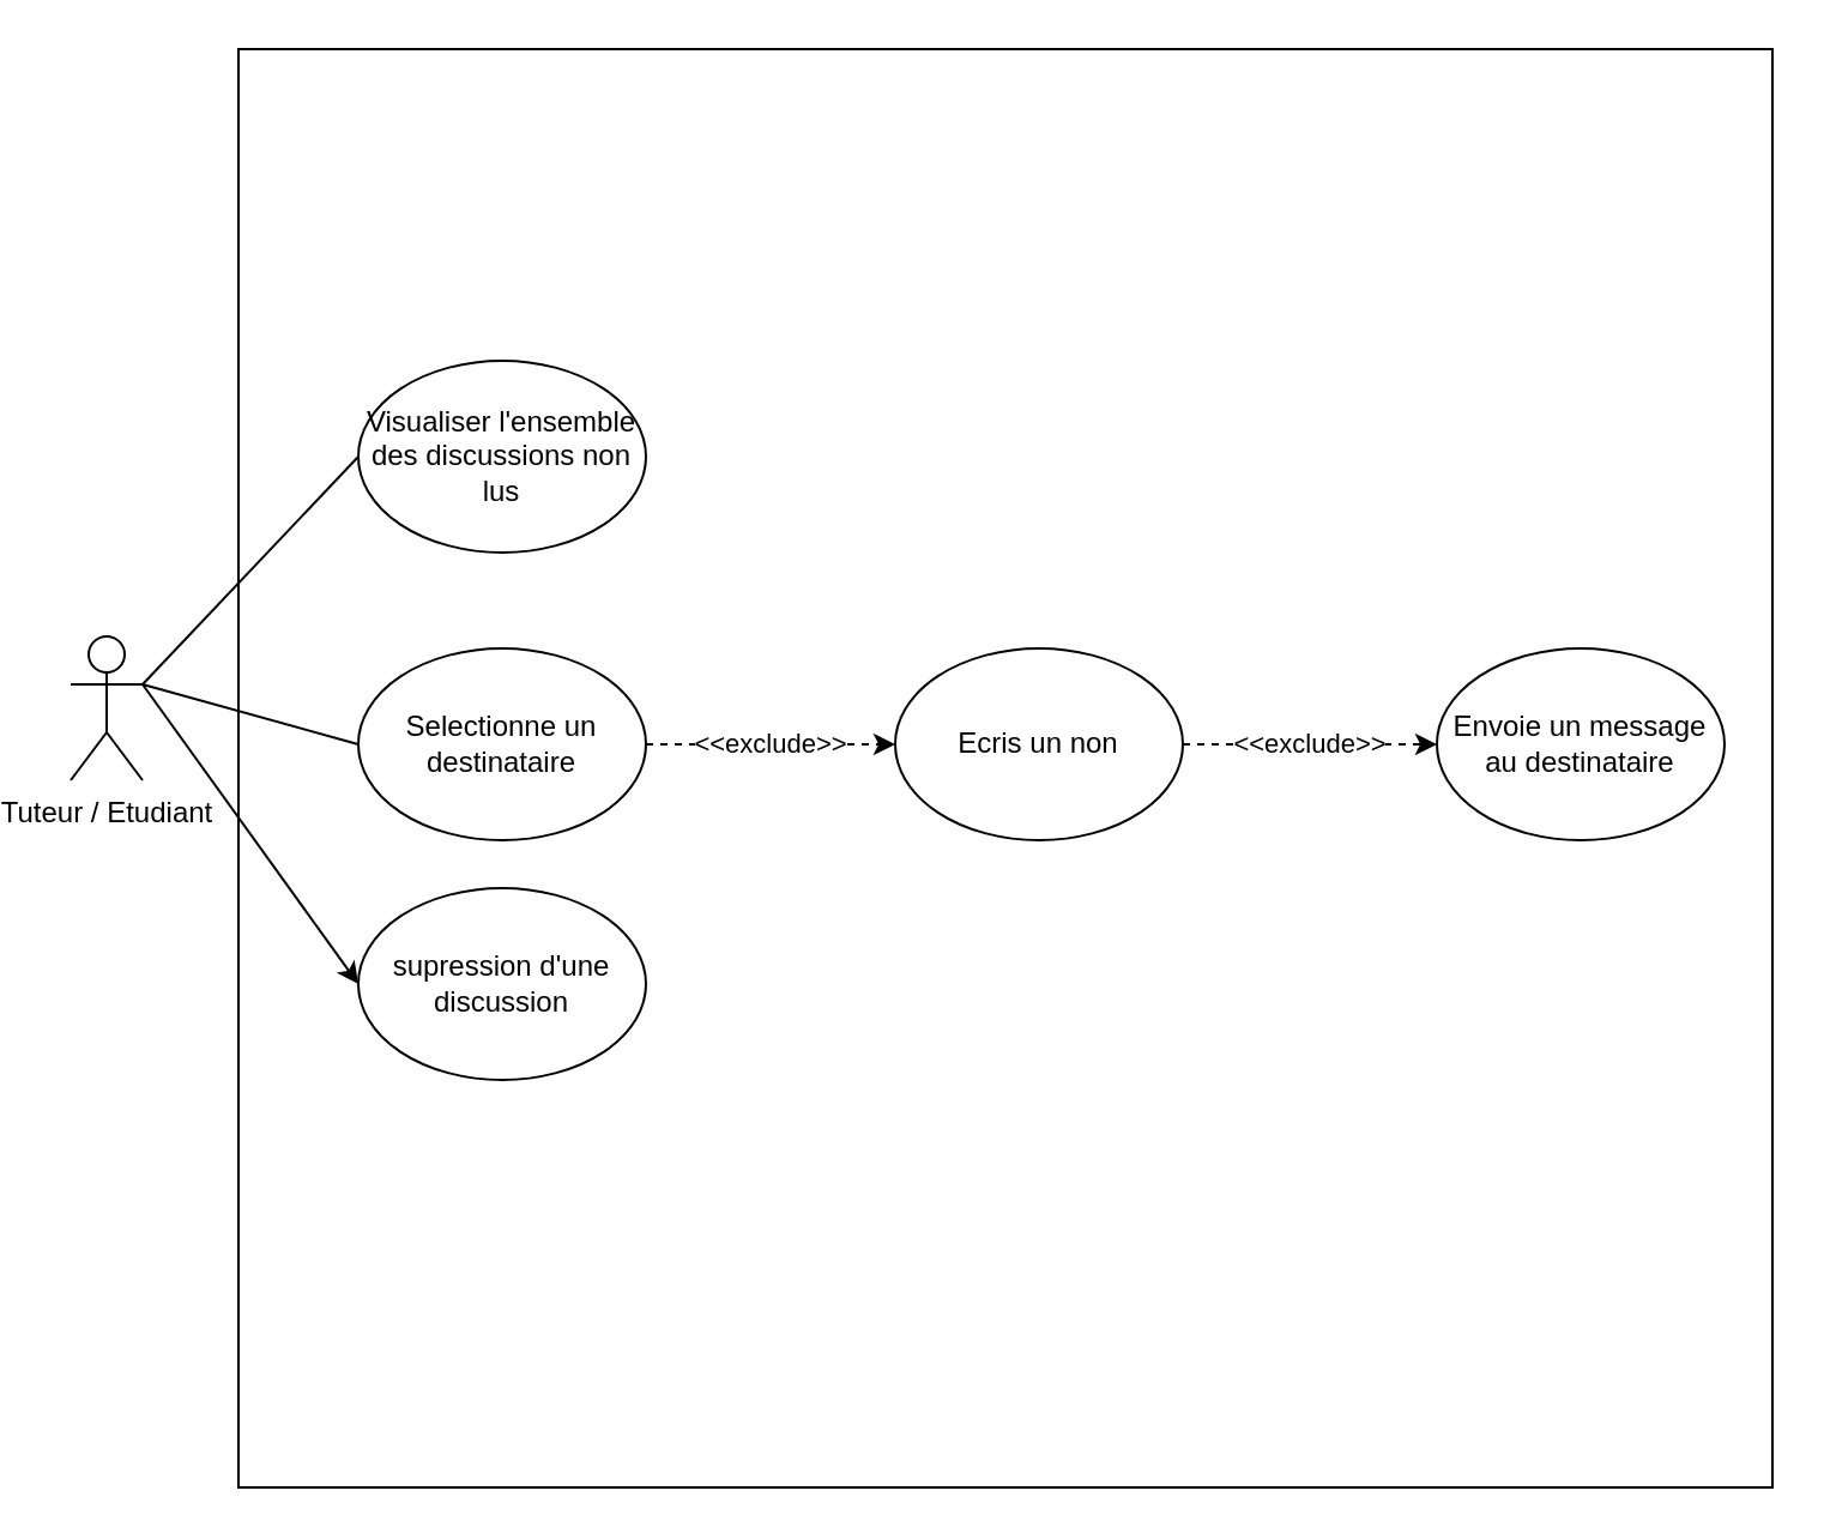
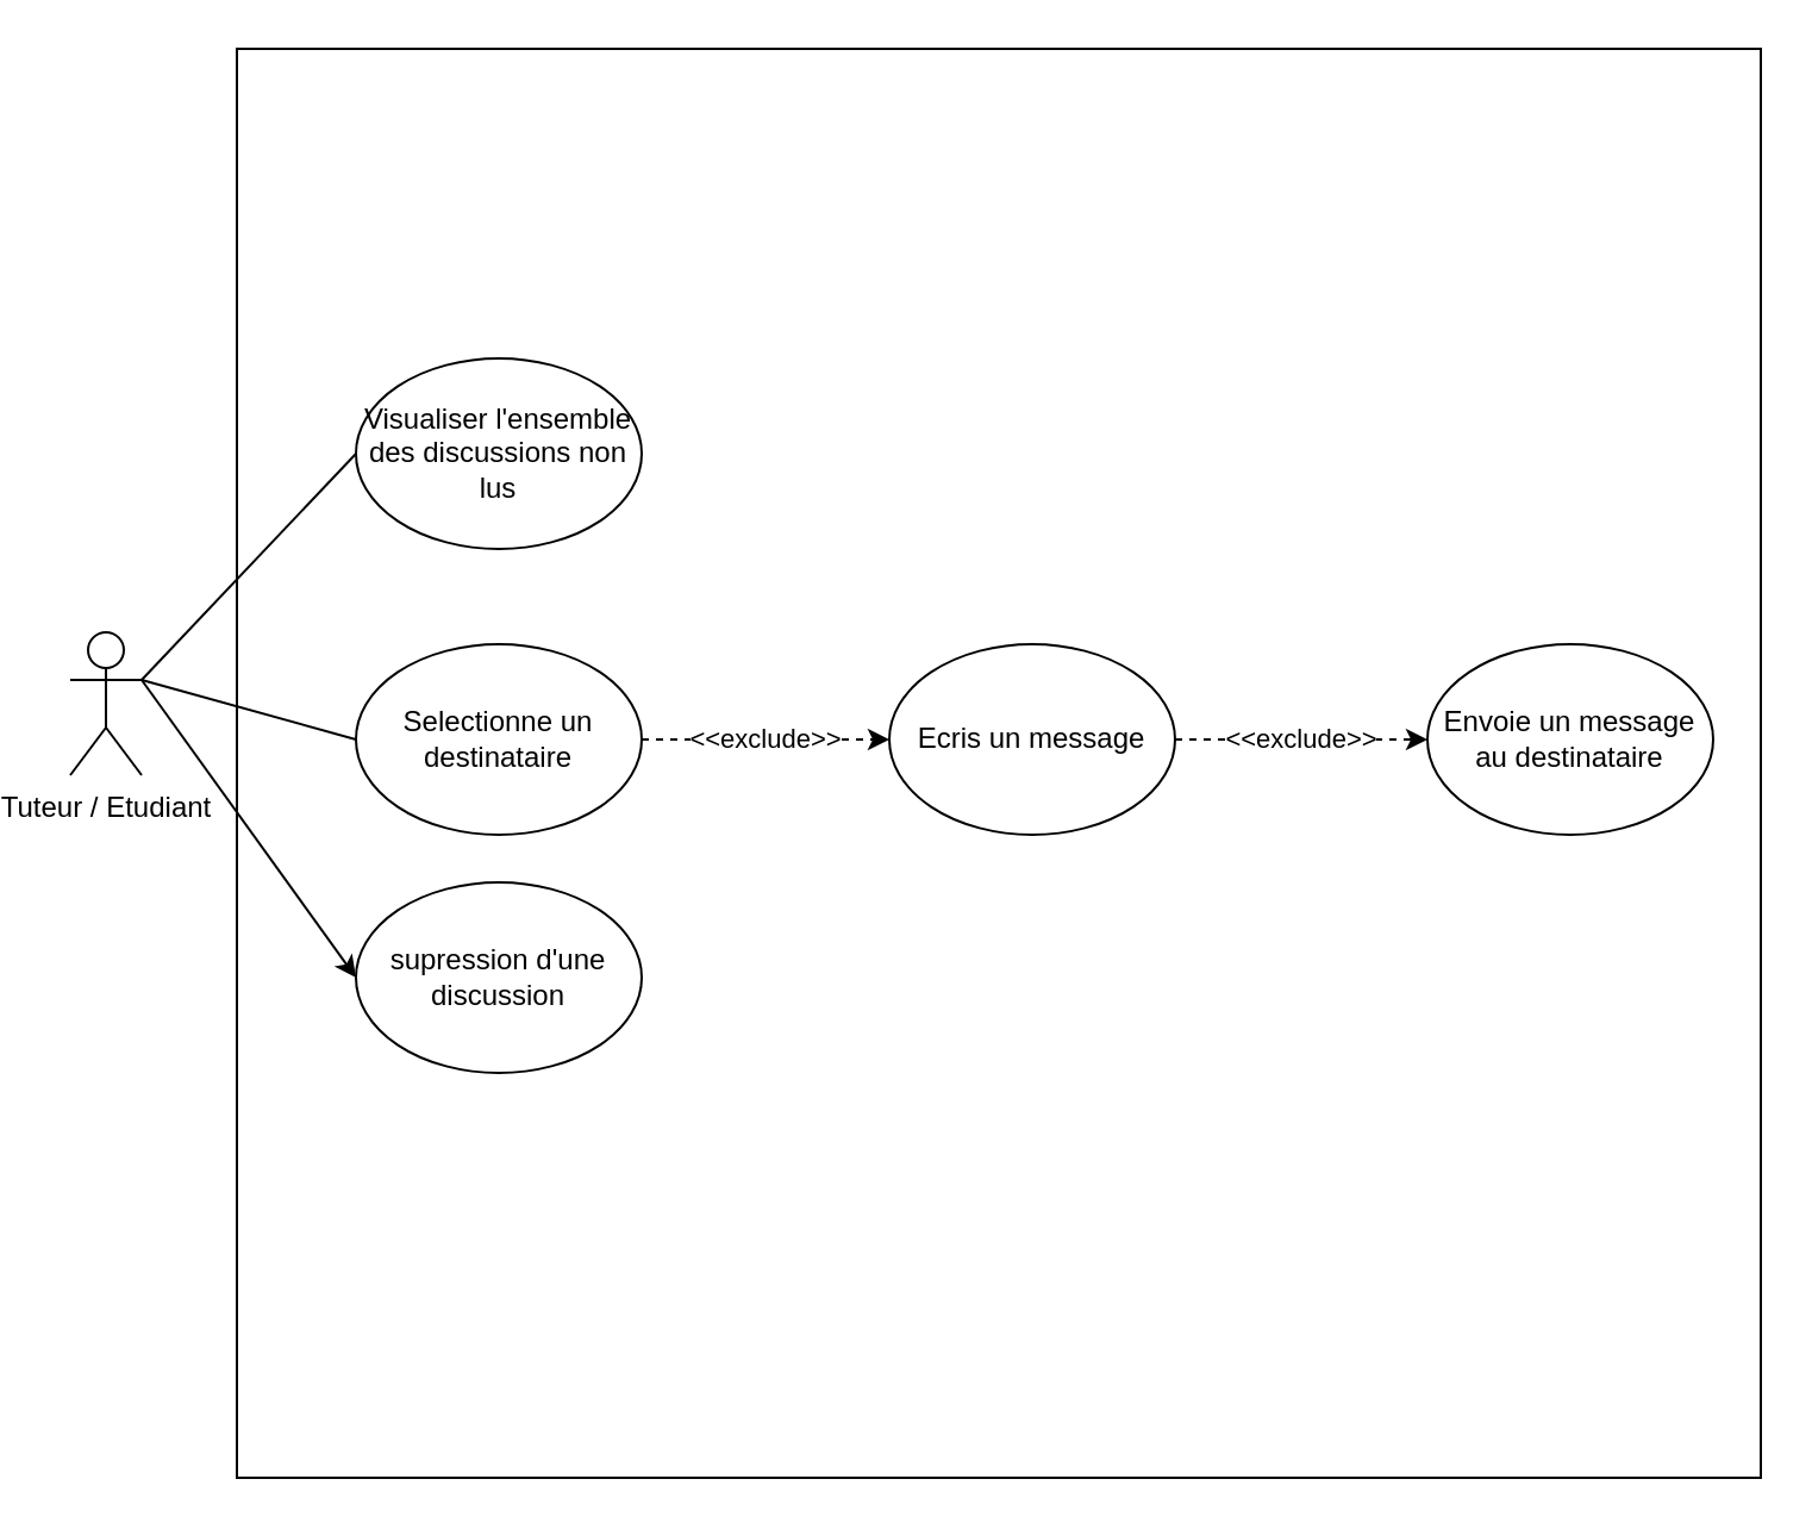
  <mxCell id="0" />
  <mxCell id="1" parent="0" />
  <mxCell id="2" value="Tuteur / Etudiant" style="shape=umlActor;verticalLabelPosition=bottom;verticalAlign=top;html=1;outlineConnect=0;" parent="1" vertex="1"><mxGeometry x="20" y="265" width="30" height="60" as="geometry" /></mxCell>
  <mxCell id="3" value="" style="rounded=0;whiteSpace=wrap;html=1;" parent="1" vertex="1"><mxGeometry x="90" y="20" width="640" height="600" as="geometry" /></mxCell>
  <mxCell id="4" value="Visualiser l'ensemble des discussions non lus" style="ellipse;whiteSpace=wrap;html=1;" parent="1" vertex="1"><mxGeometry x="140" y="150" width="120" height="80" as="geometry" /></mxCell>
  <mxCell id="5" value="&amp;lt;&amp;lt;exclude&amp;gt;&amp;gt;" style="edgeStyle=none;html=1;exitX=1;exitY=0.5;exitDx=0;exitDy=0;dashed=1;" parent="1" source="6" target="10" edge="1"><mxGeometry relative="1" as="geometry" /></mxCell>
  <mxCell id="6" value="Selectionne un destinataire" style="ellipse;whiteSpace=wrap;html=1;" parent="1" vertex="1"><mxGeometry x="140" y="270" width="120" height="80" as="geometry" /></mxCell>
  <mxCell id="7" value="" style="endArrow=none;html=1;exitX=1;exitY=0.333;exitDx=0;exitDy=0;exitPerimeter=0;entryX=0;entryY=0.5;entryDx=0;entryDy=0;" parent="1" source="2" target="4" edge="1"><mxGeometry width="50" height="50" relative="1" as="geometry"><mxPoint x="400" y="350" as="sourcePoint" /><mxPoint x="450" y="300" as="targetPoint" /></mxGeometry></mxCell>
  <mxCell id="8" value="" style="endArrow=none;html=1;exitX=1;exitY=0.333;exitDx=0;exitDy=0;exitPerimeter=0;entryX=0;entryY=0.5;entryDx=0;entryDy=0;" parent="1" source="2" target="6" edge="1"><mxGeometry width="50" height="50" relative="1" as="geometry"><mxPoint x="400" y="350" as="sourcePoint" /><mxPoint x="450" y="300" as="targetPoint" /></mxGeometry></mxCell>
  <mxCell id="9" value="&amp;lt;&amp;lt;exclude&amp;gt;&amp;gt;" style="edgeStyle=none;html=1;exitX=1;exitY=0.5;exitDx=0;exitDy=0;dashed=1;" parent="1" source="10" target="11" edge="1"><mxGeometry relative="1" as="geometry" /></mxCell>
- <mxCell id="10" value="Ecris un non" style="ellipse;whiteSpace=wrap;html=1;" parent="1" vertex="1"><mxGeometry x="364" y="270" width="120" height="80" as="geometry" /></mxCell>
+ <mxCell id="10" value="Ecris un message" style="ellipse;whiteSpace=wrap;html=1;" parent="1" vertex="1"><mxGeometry x="364" y="270" width="120" height="80" as="geometry" /></mxCell>
  <mxCell id="11" value="Envoie un message au destinataire" style="ellipse;whiteSpace=wrap;html=1;" parent="1" vertex="1"><mxGeometry x="590" y="270" width="120" height="80" as="geometry" /></mxCell>
  <mxCell id="12" value="supression d'une discussion" style="ellipse;whiteSpace=wrap;html=1;" parent="1" vertex="1"><mxGeometry x="140" y="370" width="120" height="80" as="geometry" /></mxCell>
  <mxCell id="13" value="" style="endArrow=classic;html=1;entryX=0;entryY=0.5;entryDx=0;entryDy=0;exitX=1;exitY=0.333;exitDx=0;exitDy=0;exitPerimeter=0;" parent="1" source="2" target="12" edge="1"><mxGeometry width="50" height="50" relative="1" as="geometry"><mxPoint x="70" y="250" as="sourcePoint" /><mxPoint x="550" y="160" as="targetPoint" /></mxGeometry></mxCell>
